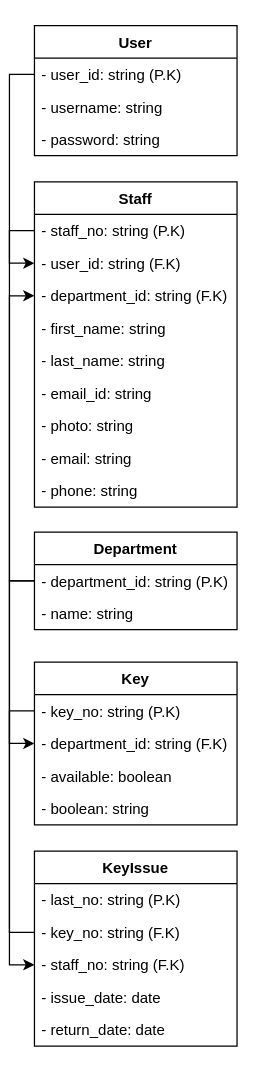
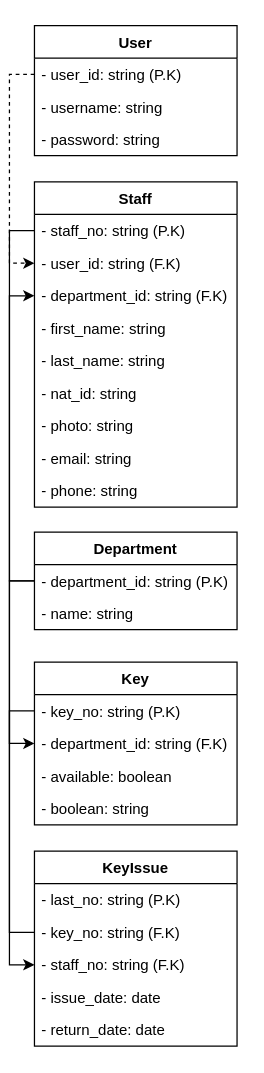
  <mxCell id="0" />
  <mxCell id="1" parent="0" />
  <mxCell id="2" value="User" style="swimlane;fontStyle=1;align=center;verticalAlign=top;childLayout=stackLayout;horizontal=1;startSize=26;horizontalStack=0;resizeParent=1;resizeParentMax=0;resizeLast=0;collapsible=1;marginBottom=0;whiteSpace=wrap;html=1;" parent="1" vertex="1"><mxGeometry x="20" y="20" width="162" height="104" as="geometry" /></mxCell>
  <mxCell id="3" value="- user_id: string&amp;nbsp;(P.K)" style="text;strokeColor=none;fillColor=none;align=left;verticalAlign=top;spacingLeft=4;spacingRight=4;overflow=hidden;rotatable=0;points=[[0,0.5],[1,0.5]];portConstraint=eastwest;whiteSpace=wrap;html=1;" parent="2" vertex="1"><mxGeometry y="26" width="162" height="26" as="geometry" /></mxCell>
  <mxCell id="4" value="- username: string" style="text;strokeColor=none;fillColor=none;align=left;verticalAlign=top;spacingLeft=4;spacingRight=4;overflow=hidden;rotatable=0;points=[[0,0.5],[1,0.5]];portConstraint=eastwest;whiteSpace=wrap;html=1;" parent="2" vertex="1"><mxGeometry y="52" width="162" height="26" as="geometry" /></mxCell>
  <mxCell id="5" value="- password: string" style="text;strokeColor=none;fillColor=none;align=left;verticalAlign=top;spacingLeft=4;spacingRight=4;overflow=hidden;rotatable=0;points=[[0,0.5],[1,0.5]];portConstraint=eastwest;whiteSpace=wrap;html=1;" parent="2" vertex="1"><mxGeometry y="78" width="162" height="26" as="geometry" /></mxCell>
  <mxCell id="6" value="Staff" style="swimlane;fontStyle=1;align=center;verticalAlign=top;childLayout=stackLayout;horizontal=1;startSize=26;horizontalStack=0;resizeParent=1;resizeParentMax=0;resizeLast=0;collapsible=1;marginBottom=0;whiteSpace=wrap;html=1;" parent="1" vertex="1"><mxGeometry x="20" y="145" width="162" height="260" as="geometry" /></mxCell>
  <mxCell id="7" value="- staff_no: string&amp;nbsp;(P.K)" style="text;strokeColor=none;fillColor=none;align=left;verticalAlign=top;spacingLeft=4;spacingRight=4;overflow=hidden;rotatable=0;points=[[0,0.5],[1,0.5]];portConstraint=eastwest;whiteSpace=wrap;html=1;" parent="6" vertex="1"><mxGeometry y="26" width="162" height="26" as="geometry" /></mxCell>
  <mxCell id="8" value="- user_id: string&amp;nbsp;(F.K)" style="text;strokeColor=none;fillColor=none;align=left;verticalAlign=top;spacingLeft=4;spacingRight=4;overflow=hidden;rotatable=0;points=[[0,0.5],[1,0.5]];portConstraint=eastwest;whiteSpace=wrap;html=1;" parent="6" vertex="1"><mxGeometry y="52" width="162" height="26" as="geometry" /></mxCell>
  <mxCell id="9" value="- department_id: string (F.K)" style="text;strokeColor=none;fillColor=none;align=left;verticalAlign=top;spacingLeft=4;spacingRight=4;overflow=hidden;rotatable=0;points=[[0,0.5],[1,0.5]];portConstraint=eastwest;whiteSpace=wrap;html=1;" parent="6" vertex="1"><mxGeometry y="78" width="162" height="26" as="geometry" /></mxCell>
  <mxCell id="10" value="- first_name: string" style="text;strokeColor=none;fillColor=none;align=left;verticalAlign=top;spacingLeft=4;spacingRight=4;overflow=hidden;rotatable=0;points=[[0,0.5],[1,0.5]];portConstraint=eastwest;whiteSpace=wrap;html=1;" parent="6" vertex="1"><mxGeometry y="104" width="162" height="26" as="geometry" /></mxCell>
  <mxCell id="11" value="- last_name: string" style="text;strokeColor=none;fillColor=none;align=left;verticalAlign=top;spacingLeft=4;spacingRight=4;overflow=hidden;rotatable=0;points=[[0,0.5],[1,0.5]];portConstraint=eastwest;whiteSpace=wrap;html=1;" parent="6" vertex="1"><mxGeometry y="130" width="162" height="26" as="geometry" /></mxCell>
- <mxCell id="12" value="- email_id: string" style="text;strokeColor=none;fillColor=none;align=left;verticalAlign=top;spacingLeft=4;spacingRight=4;overflow=hidden;rotatable=0;points=[[0,0.5],[1,0.5]];portConstraint=eastwest;whiteSpace=wrap;html=1;" parent="6" vertex="1"><mxGeometry y="156" width="162" height="26" as="geometry" /></mxCell>
+ <mxCell id="12" value="- nat_id: string" style="text;strokeColor=none;fillColor=none;align=left;verticalAlign=top;spacingLeft=4;spacingRight=4;overflow=hidden;rotatable=0;points=[[0,0.5],[1,0.5]];portConstraint=eastwest;whiteSpace=wrap;html=1;" parent="6" vertex="1"><mxGeometry y="156" width="162" height="26" as="geometry" /></mxCell>
  <mxCell id="13" value="- photo: string" style="text;strokeColor=none;fillColor=none;align=left;verticalAlign=top;spacingLeft=4;spacingRight=4;overflow=hidden;rotatable=0;points=[[0,0.5],[1,0.5]];portConstraint=eastwest;whiteSpace=wrap;html=1;" parent="6" vertex="1"><mxGeometry y="182" width="162" height="26" as="geometry" /></mxCell>
  <mxCell id="14" value="- email: string" style="text;strokeColor=none;fillColor=none;align=left;verticalAlign=top;spacingLeft=4;spacingRight=4;overflow=hidden;rotatable=0;points=[[0,0.5],[1,0.5]];portConstraint=eastwest;whiteSpace=wrap;html=1;" parent="6" vertex="1"><mxGeometry y="208" width="162" height="26" as="geometry" /></mxCell>
  <mxCell id="15" value="- phone: string" style="text;strokeColor=none;fillColor=none;align=left;verticalAlign=top;spacingLeft=4;spacingRight=4;overflow=hidden;rotatable=0;points=[[0,0.5],[1,0.5]];portConstraint=eastwest;whiteSpace=wrap;html=1;" parent="6" vertex="1"><mxGeometry y="234" width="162" height="26" as="geometry" /></mxCell>
  <mxCell id="16" value="Department" style="swimlane;fontStyle=1;align=center;verticalAlign=top;childLayout=stackLayout;horizontal=1;startSize=26;horizontalStack=0;resizeParent=1;resizeParentMax=0;resizeLast=0;collapsible=1;marginBottom=0;whiteSpace=wrap;html=1;" parent="1" vertex="1"><mxGeometry x="20" y="425" width="162" height="78" as="geometry" /></mxCell>
  <mxCell id="17" value="- department_id: string (P.K)" style="text;strokeColor=none;fillColor=none;align=left;verticalAlign=top;spacingLeft=4;spacingRight=4;overflow=hidden;rotatable=0;points=[[0,0.5],[1,0.5]];portConstraint=eastwest;whiteSpace=wrap;html=1;" parent="16" vertex="1"><mxGeometry y="26" width="162" height="26" as="geometry" /></mxCell>
  <mxCell id="18" value="- name: string" style="text;strokeColor=none;fillColor=none;align=left;verticalAlign=top;spacingLeft=4;spacingRight=4;overflow=hidden;rotatable=0;points=[[0,0.5],[1,0.5]];portConstraint=eastwest;whiteSpace=wrap;html=1;" parent="16" vertex="1"><mxGeometry y="52" width="162" height="26" as="geometry" /></mxCell>
  <mxCell id="19" value="Key" style="swimlane;fontStyle=1;align=center;verticalAlign=top;childLayout=stackLayout;horizontal=1;startSize=26;horizontalStack=0;resizeParent=1;resizeParentMax=0;resizeLast=0;collapsible=1;marginBottom=0;whiteSpace=wrap;html=1;" parent="1" vertex="1"><mxGeometry x="20" y="529" width="162" height="130" as="geometry" /></mxCell>
  <mxCell id="20" value="- key_no: string (P.K)" style="text;strokeColor=none;fillColor=none;align=left;verticalAlign=top;spacingLeft=4;spacingRight=4;overflow=hidden;rotatable=0;points=[[0,0.5],[1,0.5]];portConstraint=eastwest;whiteSpace=wrap;html=1;" parent="19" vertex="1"><mxGeometry y="26" width="162" height="26" as="geometry" /></mxCell>
  <mxCell id="21" value="- department_id: string (F.K)" style="text;strokeColor=none;fillColor=none;align=left;verticalAlign=top;spacingLeft=4;spacingRight=4;overflow=hidden;rotatable=0;points=[[0,0.5],[1,0.5]];portConstraint=eastwest;whiteSpace=wrap;html=1;" parent="19" vertex="1"><mxGeometry y="52" width="162" height="26" as="geometry" /></mxCell>
  <mxCell id="22" value="- available: boolean" style="text;strokeColor=none;fillColor=none;align=left;verticalAlign=top;spacingLeft=4;spacingRight=4;overflow=hidden;rotatable=0;points=[[0,0.5],[1,0.5]];portConstraint=eastwest;whiteSpace=wrap;html=1;" parent="19" vertex="1"><mxGeometry y="78" width="162" height="26" as="geometry" /></mxCell>
  <mxCell id="23" value="- boolean: string" style="text;strokeColor=none;fillColor=none;align=left;verticalAlign=top;spacingLeft=4;spacingRight=4;overflow=hidden;rotatable=0;points=[[0,0.5],[1,0.5]];portConstraint=eastwest;whiteSpace=wrap;html=1;" parent="19" vertex="1"><mxGeometry y="104" width="162" height="26" as="geometry" /></mxCell>
  <mxCell id="24" value="KeyIssue" style="swimlane;fontStyle=1;align=center;verticalAlign=top;childLayout=stackLayout;horizontal=1;startSize=26;horizontalStack=0;resizeParent=1;resizeParentMax=0;resizeLast=0;collapsible=1;marginBottom=0;whiteSpace=wrap;html=1;" parent="1" vertex="1"><mxGeometry x="20" y="680" width="162" height="156" as="geometry" /></mxCell>
  <mxCell id="25" value="- last_no: string (P.K)" style="text;strokeColor=none;fillColor=none;align=left;verticalAlign=top;spacingLeft=4;spacingRight=4;overflow=hidden;rotatable=0;points=[[0,0.5],[1,0.5]];portConstraint=eastwest;whiteSpace=wrap;html=1;" parent="24" vertex="1"><mxGeometry y="26" width="162" height="26" as="geometry" /></mxCell>
  <mxCell id="26" value="- key_no: string (F.K)" style="text;strokeColor=none;fillColor=none;align=left;verticalAlign=top;spacingLeft=4;spacingRight=4;overflow=hidden;rotatable=0;points=[[0,0.5],[1,0.5]];portConstraint=eastwest;whiteSpace=wrap;html=1;" parent="24" vertex="1"><mxGeometry y="52" width="162" height="26" as="geometry" /></mxCell>
  <mxCell id="27" value="- staff_no: string (F.K)" style="text;strokeColor=none;fillColor=none;align=left;verticalAlign=top;spacingLeft=4;spacingRight=4;overflow=hidden;rotatable=0;points=[[0,0.5],[1,0.5]];portConstraint=eastwest;whiteSpace=wrap;html=1;" parent="24" vertex="1"><mxGeometry y="78" width="162" height="26" as="geometry" /></mxCell>
  <mxCell id="28" value="- issue_date: date" style="text;strokeColor=none;fillColor=none;align=left;verticalAlign=top;spacingLeft=4;spacingRight=4;overflow=hidden;rotatable=0;points=[[0,0.5],[1,0.5]];portConstraint=eastwest;whiteSpace=wrap;html=1;" parent="24" vertex="1"><mxGeometry y="104" width="162" height="26" as="geometry" /></mxCell>
  <mxCell id="29" value="- return_date: date" style="text;strokeColor=none;fillColor=none;align=left;verticalAlign=top;spacingLeft=4;spacingRight=4;overflow=hidden;rotatable=0;points=[[0,0.5],[1,0.5]];portConstraint=eastwest;whiteSpace=wrap;html=1;" parent="24" vertex="1"><mxGeometry y="130" width="162" height="26" as="geometry" /></mxCell>
  <mxCell id="30" style="edgeStyle=orthogonalEdgeStyle;rounded=0;orthogonalLoop=1;jettySize=auto;html=1;entryX=0;entryY=0.5;entryDx=0;entryDy=0;endArrow=none;" parent="1" source="20" target="26" edge="1"><mxGeometry relative="1" as="geometry" /></mxCell>
  <mxCell id="31" style="edgeStyle=orthogonalEdgeStyle;rounded=0;orthogonalLoop=1;jettySize=auto;html=1;entryX=0;entryY=0.5;entryDx=0;entryDy=0;" parent="1" source="17" target="21" edge="1"><mxGeometry relative="1" as="geometry" /></mxCell>
  <mxCell id="32" style="edgeStyle=orthogonalEdgeStyle;rounded=0;orthogonalLoop=1;jettySize=auto;html=1;entryX=0;entryY=0.5;entryDx=0;entryDy=0;" parent="1" source="17" target="9" edge="1"><mxGeometry relative="1" as="geometry" /></mxCell>
  <mxCell id="33" style="edgeStyle=orthogonalEdgeStyle;rounded=0;orthogonalLoop=1;jettySize=auto;html=1;entryX=0;entryY=0.5;entryDx=0;entryDy=0;" parent="1" source="7" target="27" edge="1"><mxGeometry relative="1" as="geometry" /></mxCell>
- <mxCell id="34" style="edgeStyle=orthogonalEdgeStyle;rounded=0;orthogonalLoop=1;jettySize=auto;html=1;entryX=0;entryY=0.5;entryDx=0;entryDy=0;" parent="1" source="3" target="8" edge="1"><mxGeometry relative="1" as="geometry" /></mxCell>
+ <mxCell id="34" style="edgeStyle=orthogonalEdgeStyle;rounded=0;orthogonalLoop=1;jettySize=auto;html=1;entryX=0;entryY=0.5;entryDx=0;entryDy=0;dashed=1;" parent="1" source="3" target="8" edge="1"><mxGeometry relative="1" as="geometry" /></mxCell>
